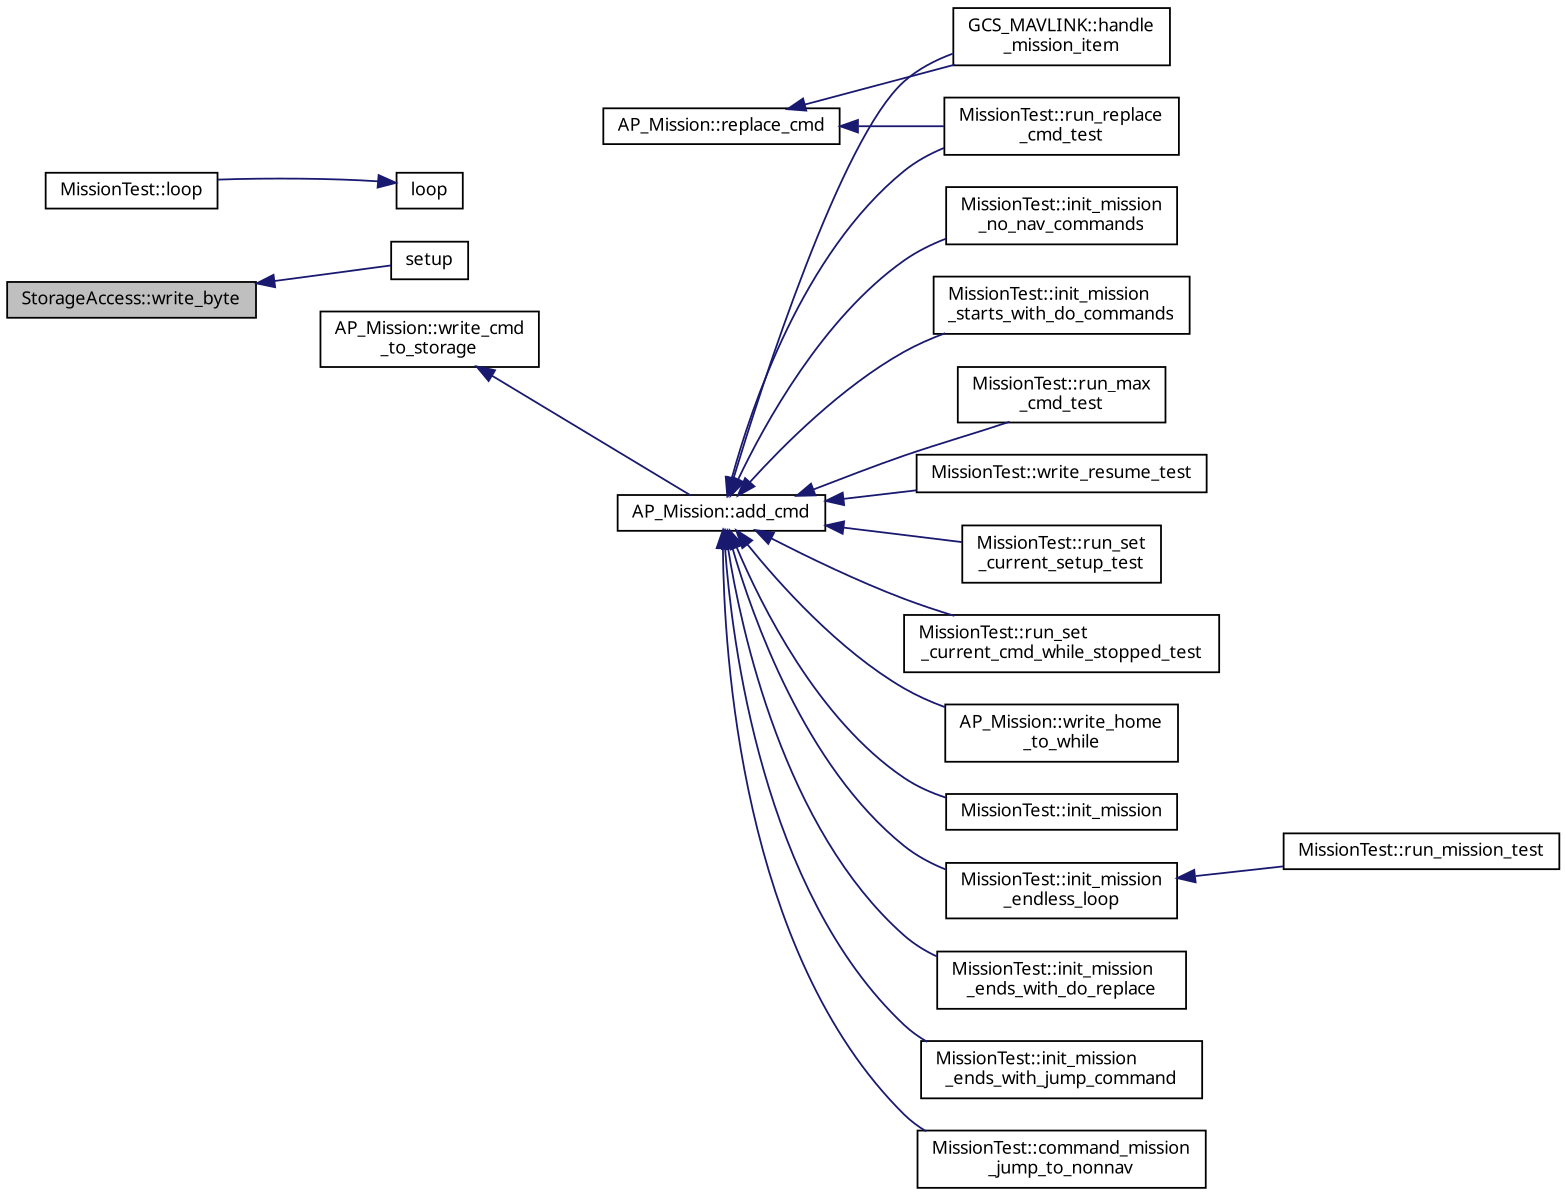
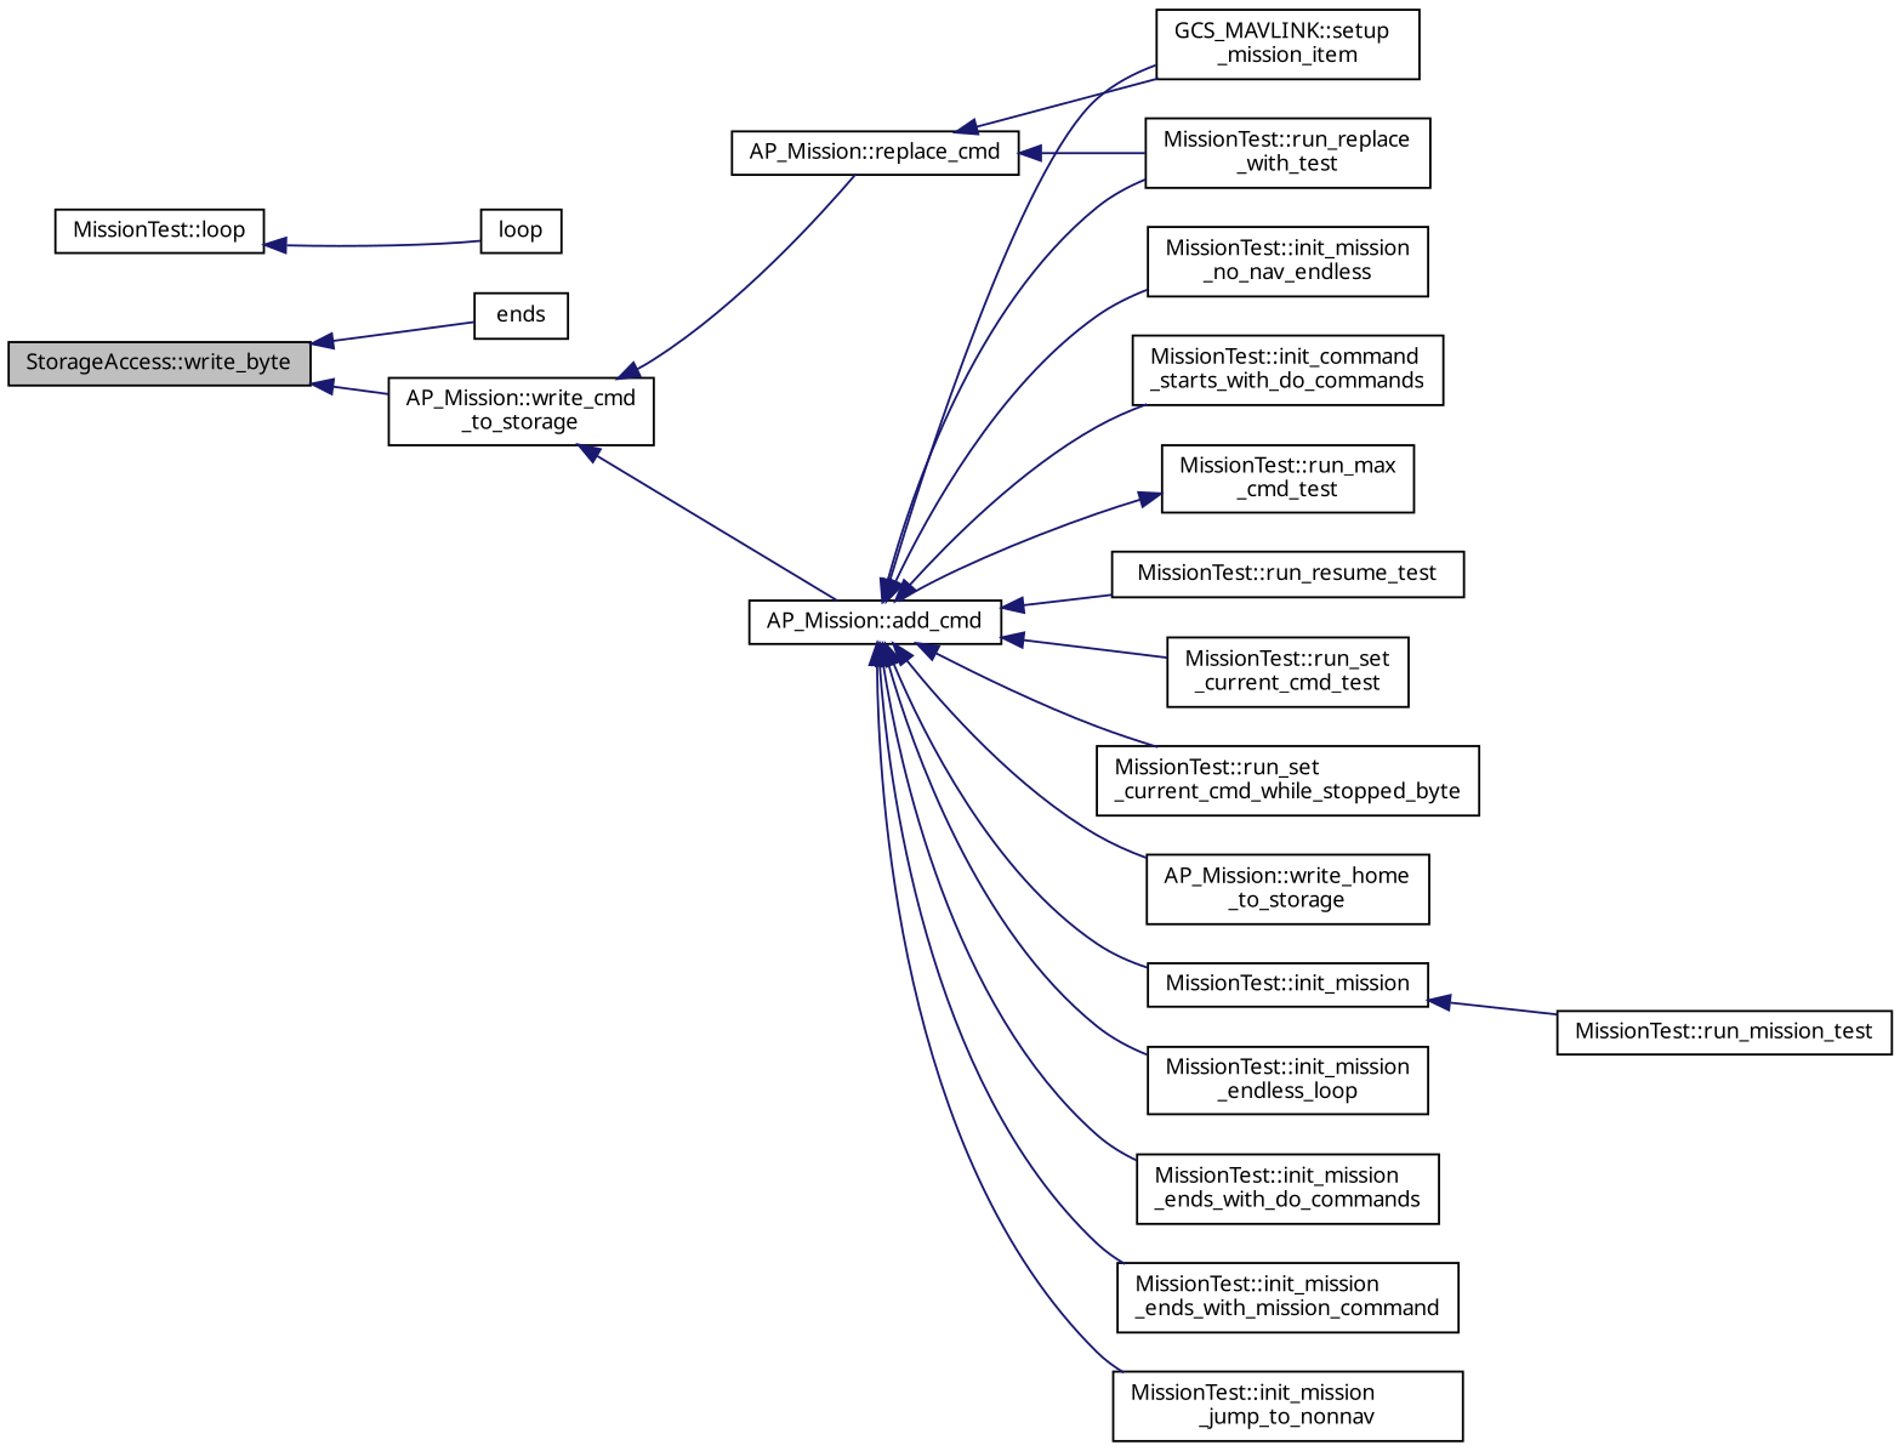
  digraph {
    fontname="Noto Sans"
    rankdir=LR
    node [color=black fillcolor=white fontname="Noto Sans" fontsize=10 shape=record style=filled]
    edge [color=midnightblue dir=back fontname="Noto Sans" fontsize=10 labelfontname=Helvetica labelfontsize=10 style=solid]
    n1 [fillcolor=grey75 fontcolor=black height=0.2 label="StorageAccess::write_byte" width=0.4]
-   n2 [height=0.2 label=setup width=0.4]
+   n2 [height=0.2 label=ends width=0.4]
    n3 [height=0.2 label="AP_Mission::write_cmd\l_to_storage" width=0.4]
    n4 [height=0.2 label="AP_Mission::add_cmd" width=0.4]
    n5 [height=0.2 label="AP_Mission::replace_cmd" width=0.4]
-   n6 [height=0.2 label="AP_Mission::write_home\l_to_while" width=0.4]
-   n7 [height=0.2 label="GCS_MAVLINK::handle\l_mission_item" width=0.4]
+   n6 [height=0.2 label="AP_Mission::write_home\l_to_storage" width=0.4]
+   n7 [height=0.2 label="GCS_MAVLINK::setup\l_mission_item" width=0.4]
    n8 [height=0.2 label="MissionTest::init_mission" width=0.4]
    n9 [height=0.2 label="MissionTest::init_mission\l_endless_loop" width=0.4]
-   n10 [height=0.2 label="MissionTest::init_mission\l_ends_with_do_replace" width=0.4]
-   n11 [height=0.2 label="MissionTest::init_mission\l_ends_with_jump_command" width=0.4]
-   n12 [height=0.2 label="MissionTest::command_mission\l_jump_to_nonnav" width=0.4]
-   n13 [height=0.2 label="MissionTest::init_mission\l_no_nav_commands" width=0.4]
-   n14 [height=0.2 label="MissionTest::init_mission\l_starts_with_do_commands" width=0.4]
+   n10 [height=0.2 label="MissionTest::init_mission\l_ends_with_do_commands" width=0.4]
+   n11 [height=0.2 label="MissionTest::init_mission\l_ends_with_mission_command" width=0.4]
+   n12 [height=0.2 label="MissionTest::init_mission\l_jump_to_nonnav" width=0.4]
+   n13 [height=0.2 label="MissionTest::init_mission\l_no_nav_endless" width=0.4]
+   n14 [height=0.2 label="MissionTest::init_command\l_starts_with_do_commands" width=0.4]
    n15 [height=0.2 label="MissionTest::run_max\l_cmd_test" width=0.4]
-   n16 [height=0.2 label="MissionTest::run_replace\l_cmd_test" width=0.4]
-   n17 [height=0.2 label="MissionTest::write_resume_test" width=0.4]
-   n18 [height=0.2 label="MissionTest::run_set\l_current_setup_test" width=0.4]
-   n19 [height=0.2 label="MissionTest::run_set\l_current_cmd_while_stopped_test" width=0.4]
+   n16 [height=0.2 label="MissionTest::run_replace\l_with_test" width=0.4]
+   n17 [height=0.2 label="MissionTest::run_resume_test" width=0.4]
+   n18 [height=0.2 label="MissionTest::run_set\l_current_cmd_test" width=0.4]
+   n19 [height=0.2 label="MissionTest::run_set\l_current_cmd_while_stopped_byte" width=0.4]
    n20 [height=0.2 label="MissionTest::run_mission_test" width=0.4]
    n21 [height=0.2 label="MissionTest::loop" width=0.4]
    n22 [height=0.2 label=loop width=0.4]
    n1 -> n2
+   n1 -> n3
    n3 -> n4
+   n3 -> n5
    n4 -> n6
    n4 -> n7
    n4 -> n8
    n4 -> n9
    n4 -> n10
    n4 -> n11
    n4 -> n12
    n4 -> n13
    n4 -> n14
-   n4 -> n15
+   n15 -> n4
    n4 -> n16
    n4 -> n17
    n4 -> n18
    n4 -> n19
    n5 -> n7
    n5 -> n16
-   n9 -> n20
-   n22 -> n21
+   n8 -> n20
+   n21 -> n22
  }
